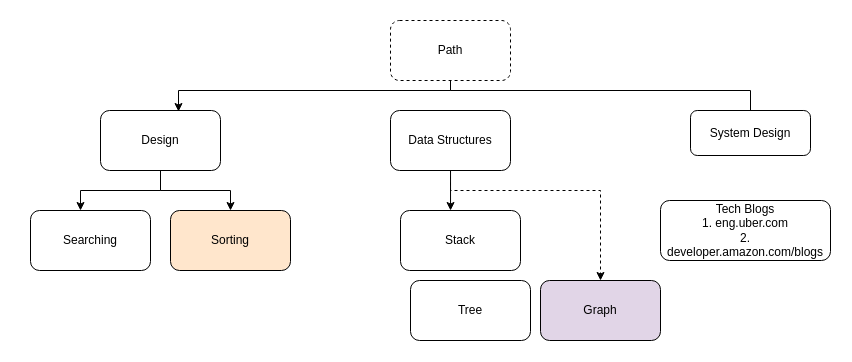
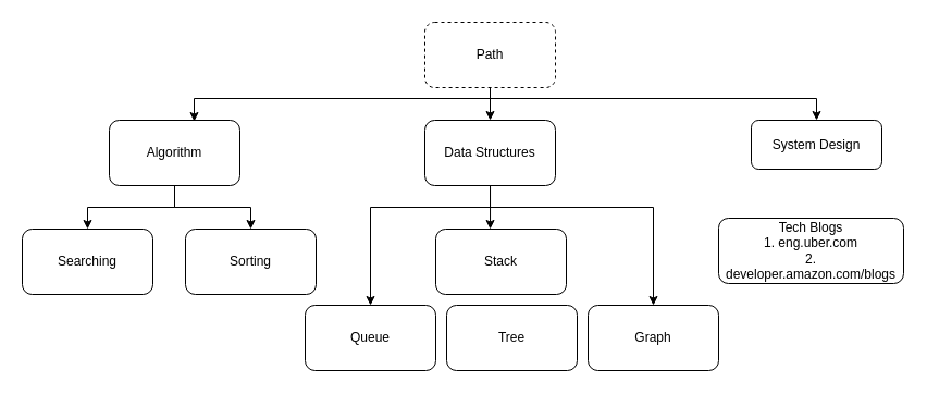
  <mxCell id="0" />
  <mxCell id="1" parent="0" />
+ <mxCell id="2" value="" style="edgeStyle=orthogonalEdgeStyle;rounded=0;orthogonalLoop=1;jettySize=auto;html=1;" edge="1" parent="1" source="5" target="12"><mxGeometry relative="1" as="geometry" /></mxCell>
  <mxCell id="3" style="edgeStyle=orthogonalEdgeStyle;rounded=0;orthogonalLoop=1;jettySize=auto;html=1;entryX=0.65;entryY=0.017;entryDx=0;entryDy=0;entryPerimeter=0;" edge="1" parent="1" source="5" target="8"><mxGeometry relative="1" as="geometry"><Array as="points"><mxPoint x="450" y="90" /><mxPoint x="178" y="90" /></Array></mxGeometry></mxCell>
- <mxCell id="4" style="edgeStyle=orthogonalEdgeStyle;rounded=0;orthogonalLoop=1;jettySize=auto;html=1;endArrow=none;" edge="1" parent="1" source="5" target="13"><mxGeometry relative="1" as="geometry"><Array as="points"><mxPoint x="450" y="90" /><mxPoint x="750" y="90" /></Array></mxGeometry></mxCell>
+ <mxCell id="4" style="edgeStyle=orthogonalEdgeStyle;rounded=0;orthogonalLoop=1;jettySize=auto;html=1;" edge="1" parent="1" source="5" target="13"><mxGeometry relative="1" as="geometry"><Array as="points"><mxPoint x="450" y="90" /><mxPoint x="750" y="90" /></Array></mxGeometry></mxCell>
  <mxCell id="5" value="Path" style="rounded=1;whiteSpace=wrap;html=1;dashed=1;" vertex="1" parent="1"><mxGeometry x="390" y="20" width="120" height="60" as="geometry" /></mxCell>
  <mxCell id="6" style="edgeStyle=orthogonalEdgeStyle;rounded=0;orthogonalLoop=1;jettySize=auto;html=1;" edge="1" parent="1" source="8" target="14"><mxGeometry relative="1" as="geometry"><Array as="points"><mxPoint x="160" y="190" /><mxPoint x="80" y="190" /></Array></mxGeometry></mxCell>
  <mxCell id="7" style="edgeStyle=orthogonalEdgeStyle;rounded=0;orthogonalLoop=1;jettySize=auto;html=1;entryX=0.5;entryY=0;entryDx=0;entryDy=0;" edge="1" parent="1" source="8" target="15"><mxGeometry relative="1" as="geometry" /></mxCell>
- <mxCell id="8" value="Design" style="rounded=1;whiteSpace=wrap;html=1;" vertex="1" parent="1"><mxGeometry x="100" y="110" width="120" height="60" as="geometry" /></mxCell>
+ <mxCell id="8" value="Algorithm" style="rounded=1;whiteSpace=wrap;html=1;" vertex="1" parent="1"><mxGeometry x="100" y="110" width="120" height="60" as="geometry" /></mxCell>
  <mxCell id="9" style="edgeStyle=orthogonalEdgeStyle;rounded=0;orthogonalLoop=1;jettySize=auto;html=1;entryX=0.417;entryY=0;entryDx=0;entryDy=0;entryPerimeter=0;" edge="1" parent="1" source="12" target="19"><mxGeometry relative="1" as="geometry" /></mxCell>
- <mxCell id="11" style="edgeStyle=orthogonalEdgeStyle;rounded=0;orthogonalLoop=1;jettySize=auto;html=1;dashed=1;" edge="1" parent="1" source="12" target="18"><mxGeometry relative="1" as="geometry"><Array as="points"><mxPoint x="450" y="190" /><mxPoint x="600" y="190" /></Array></mxGeometry></mxCell>
+ <mxCell id="10" style="edgeStyle=orthogonalEdgeStyle;rounded=0;orthogonalLoop=1;jettySize=auto;html=1;entryX=0.5;entryY=0;entryDx=0;entryDy=0;" edge="1" parent="1" source="12" target="16"><mxGeometry relative="1" as="geometry"><Array as="points"><mxPoint x="450" y="190" /><mxPoint x="340" y="190" /></Array></mxGeometry></mxCell>
+ <mxCell id="11" style="edgeStyle=orthogonalEdgeStyle;rounded=0;orthogonalLoop=1;jettySize=auto;html=1;" edge="1" parent="1" source="12" target="18"><mxGeometry relative="1" as="geometry"><Array as="points"><mxPoint x="450" y="190" /><mxPoint x="600" y="190" /></Array></mxGeometry></mxCell>
  <mxCell id="12" value="Data Structures" style="rounded=1;whiteSpace=wrap;html=1;" vertex="1" parent="1"><mxGeometry x="390" y="110" width="120" height="60" as="geometry" /></mxCell>
  <mxCell id="13" value="System Design" style="rounded=1;whiteSpace=wrap;html=1;" vertex="1" parent="1"><mxGeometry x="690" y="110" width="120" height="45" as="geometry" /></mxCell>
- <mxCell id="14" value="Searching" style="rounded=1;whiteSpace=wrap;html=1;" vertex="1" parent="1"><mxGeometry x="30" y="210" width="120" height="60" as="geometry" /></mxCell>
- <mxCell id="15" value="Sorting" style="rounded=1;whiteSpace=wrap;html=1;fillColor=#ffe6cc;" vertex="1" parent="1"><mxGeometry x="170" y="210" width="120" height="60" as="geometry" /></mxCell>
+ <mxCell id="14" value="Searching" style="rounded=1;whiteSpace=wrap;html=1;" vertex="1" parent="1"><mxGeometry x="20" y="210" width="120" height="60" as="geometry" /></mxCell>
+ <mxCell id="15" value="Sorting" style="rounded=1;whiteSpace=wrap;html=1;" vertex="1" parent="1"><mxGeometry x="170" y="210" width="120" height="60" as="geometry" /></mxCell>
+ <mxCell id="16" value="Queue" style="rounded=1;whiteSpace=wrap;html=1;" vertex="1" parent="1"><mxGeometry x="280" y="280" width="120" height="60" as="geometry" /></mxCell>
  <mxCell id="17" value="Tree" style="rounded=1;whiteSpace=wrap;html=1;" vertex="1" parent="1"><mxGeometry x="410" y="280" width="120" height="60" as="geometry" /></mxCell>
- <mxCell id="18" value="Graph" style="rounded=1;whiteSpace=wrap;html=1;fillColor=#e1d5e7;" vertex="1" parent="1"><mxGeometry x="540" y="280" width="120" height="60" as="geometry" /></mxCell>
+ <mxCell id="18" value="Graph" style="rounded=1;whiteSpace=wrap;html=1;" vertex="1" parent="1"><mxGeometry x="540" y="280" width="120" height="60" as="geometry" /></mxCell>
  <mxCell id="19" value="Stack" style="rounded=1;whiteSpace=wrap;html=1;" vertex="1" parent="1"><mxGeometry x="400" y="210" width="120" height="60" as="geometry" /></mxCell>
  <mxCell id="20" value="Tech Blogs&lt;br&gt;1. eng.uber.com&lt;br&gt;2. developer.amazon.com/blogs" style="rounded=1;whiteSpace=wrap;html=1;" vertex="1" parent="1"><mxGeometry x="660" y="200" width="170" height="60" as="geometry" /></mxCell>
